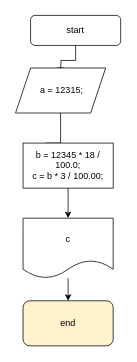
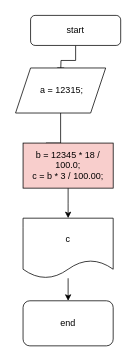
  <mxCell id="0" />
  <mxCell id="1" parent="0" />
  <mxCell id="2" value="" style="rounded=0;html=1;jettySize=auto;orthogonalLoop=1;fontSize=11;endArrow=block;endFill=0;endSize=8;strokeWidth=1;shadow=0;labelBackgroundColor=none;edgeStyle=orthogonalEdgeStyle;" edge="1" parent="1" source="3"><mxGeometry relative="1" as="geometry"><mxPoint x="80" y="100" as="targetPoint" /></mxGeometry></mxCell>
  <mxCell id="3" value="start" style="rounded=1;whiteSpace=wrap;html=1;fontSize=12;glass=0;strokeWidth=1;shadow=0;" vertex="1" parent="1"><mxGeometry x="40" y="20" width="120" height="40" as="geometry" /></mxCell>
  <mxCell id="4" style="edgeStyle=orthogonalEdgeStyle;rounded=0;orthogonalLoop=1;jettySize=auto;html=1;exitX=0.5;exitY=1;exitDx=0;exitDy=0;" edge="1" parent="1" source="5"><mxGeometry relative="1" as="geometry"><mxPoint x="60" y="230" as="targetPoint" /></mxGeometry></mxCell>
  <mxCell id="5" value="&amp;nbsp;a = 12315;" style="shape=parallelogram;perimeter=parallelogramPerimeter;whiteSpace=wrap;html=1;fixedSize=1;" vertex="1" parent="1"><mxGeometry x="20" y="90" width="120" height="60" as="geometry" /></mxCell>
  <mxCell id="6" style="edgeStyle=orthogonalEdgeStyle;rounded=0;orthogonalLoop=1;jettySize=auto;html=1;exitX=0.5;exitY=1;exitDx=0;exitDy=0;" edge="1" parent="1" source="7"><mxGeometry relative="1" as="geometry"><mxPoint x="90" y="290" as="targetPoint" /></mxGeometry></mxCell>
- <mxCell id="7" value="b = 12345 * 18 / 100.0;&lt;br&gt;c = b * 3 / 100.00;" style="rounded=0;whiteSpace=wrap;html=1;" vertex="1" parent="1"><mxGeometry x="30" y="190" width="120" height="60" as="geometry" /></mxCell>
+ <mxCell id="7" value="b = 12345 * 18 / 100.0;&lt;br&gt;c = b * 3 / 100.00;" style="rounded=0;whiteSpace=wrap;html=1;fillColor=#f8cecc;" vertex="1" parent="1"><mxGeometry x="30" y="190" width="120" height="60" as="geometry" /></mxCell>
  <mxCell id="8" value="" style="edgeStyle=orthogonalEdgeStyle;rounded=0;orthogonalLoop=1;jettySize=auto;html=1;" edge="1" parent="1" source="9"><mxGeometry relative="1" as="geometry"><mxPoint x="90" y="400" as="targetPoint" /></mxGeometry></mxCell>
  <mxCell id="9" value="c" style="shape=document;whiteSpace=wrap;html=1;boundedLbl=1;" vertex="1" parent="1"><mxGeometry x="30" y="290" width="120" height="80" as="geometry" /></mxCell>
- <mxCell id="10" value="end&lt;br&gt;" style="rounded=1;whiteSpace=wrap;html=1;fillColor=#fff2cc;" vertex="1" parent="1"><mxGeometry x="30" y="400" width="120" height="60" as="geometry" /></mxCell>
+ <mxCell id="10" value="end&lt;br&gt;" style="rounded=1;whiteSpace=wrap;html=1;" vertex="1" parent="1"><mxGeometry x="30" y="400" width="120" height="60" as="geometry" /></mxCell>
